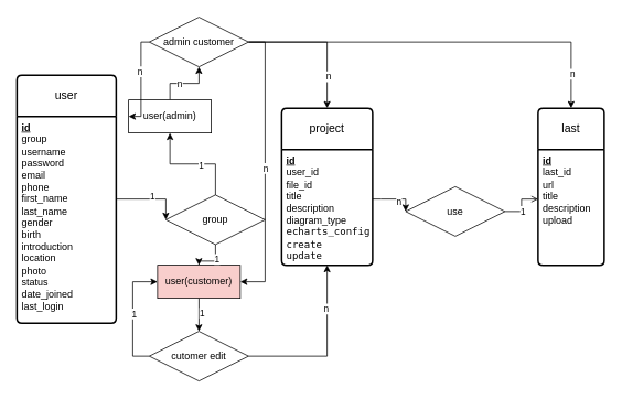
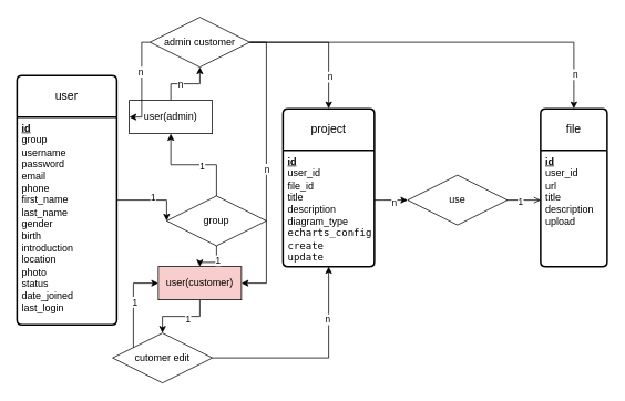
  <mxCell id="0" />
  <mxCell id="1" parent="0" />
  <mxCell id="2" value="user" style="swimlane;childLayout=stackLayout;horizontal=1;startSize=50;horizontalStack=0;rounded=1;fontSize=14;fontStyle=0;strokeWidth=2;resizeParent=0;resizeLast=1;shadow=0;dashed=0;align=center;arcSize=4;whiteSpace=wrap;html=1;" parent="1" vertex="1"><mxGeometry x="20" y="90" width="120" height="300" as="geometry" /></mxCell>
  <mxCell id="3" value="&lt;span style=&quot;font-weight: 700; text-wrap-mode: wrap; text-decoration-line: underline;&quot;&gt;id&lt;/span&gt;&lt;div&gt;&lt;div&gt;&lt;div&gt;&lt;div&gt;&lt;span style=&quot;text-wrap-mode: wrap;&quot;&gt;group&lt;/span&gt;&lt;/div&gt;&lt;/div&gt;&lt;div&gt;&lt;span style=&quot;text-wrap-mode: wrap;&quot;&gt;username&lt;/span&gt;&lt;/div&gt;&lt;div&gt;&lt;span style=&quot;text-wrap-mode: wrap;&quot;&gt;password&lt;/span&gt;&lt;span style=&quot;text-wrap-mode: wrap;&quot;&gt;&lt;/span&gt;&lt;/div&gt;&lt;div&gt;&lt;span style=&quot;text-wrap-mode: wrap;&quot;&gt;email&lt;/span&gt;&lt;span style=&quot;text-wrap-mode: wrap;&quot;&gt;&lt;/span&gt;&lt;/div&gt;&lt;div&gt;&lt;span style=&quot;text-wrap-mode: wrap;&quot;&gt;phone&lt;/span&gt;&lt;span style=&quot;text-wrap-mode: wrap;&quot;&gt;&lt;/span&gt;&lt;/div&gt;&lt;div&gt;&lt;span style=&quot;text-wrap-mode: wrap;&quot;&gt;first_name&lt;/span&gt;&lt;span style=&quot;text-wrap-mode: wrap;&quot;&gt;&lt;/span&gt;&lt;/div&gt;&lt;div&gt;&lt;span style=&quot;text-wrap-mode: wrap;&quot;&gt;last_name&lt;/span&gt;&lt;/div&gt;&lt;div&gt;&lt;span style=&quot;text-wrap-mode: wrap;&quot;&gt;gender&lt;/span&gt;&lt;/div&gt;&lt;div&gt;&lt;span style=&quot;text-wrap-mode: wrap;&quot;&gt;birth&lt;/span&gt;&lt;/div&gt;&lt;div&gt;&lt;span style=&quot;text-wrap-mode: wrap;&quot;&gt;introduction&lt;/span&gt;&lt;/div&gt;&lt;div&gt;&lt;span style=&quot;text-wrap-mode: wrap;&quot;&gt;location&lt;/span&gt;&lt;/div&gt;&lt;div&gt;&lt;span style=&quot;text-wrap-mode: wrap;&quot;&gt;photo&lt;/span&gt;&lt;span style=&quot;text-wrap-mode: wrap;&quot;&gt;&lt;/span&gt;&lt;/div&gt;&lt;div&gt;&lt;span style=&quot;text-wrap-mode: wrap;&quot;&gt;status&lt;/span&gt;&lt;/div&gt;&lt;div&gt;&lt;span style=&quot;background-color: transparent; color: light-dark(rgb(0, 0, 0), rgb(255, 255, 255));&quot;&gt;date_joined&lt;/span&gt;&lt;/div&gt;&lt;div&gt;last_login&amp;nbsp;&lt;/div&gt;&lt;div&gt;&amp;nbsp;&lt;span style=&quot;text-wrap-mode: wrap;&quot;&gt;&lt;/span&gt;&lt;/div&gt;&lt;/div&gt;&lt;/div&gt;" style="align=left;strokeColor=none;fillColor=none;spacingLeft=4;fontSize=12;verticalAlign=top;resizable=0;rotatable=0;part=1;html=1;" parent="2" vertex="1"><mxGeometry y="50" width="120" height="250" as="geometry" /></mxCell>
  <mxCell id="4" value="project" style="swimlane;childLayout=stackLayout;horizontal=1;startSize=50;horizontalStack=0;rounded=1;fontSize=14;fontStyle=0;strokeWidth=2;resizeParent=0;resizeLast=1;shadow=0;dashed=0;align=center;arcSize=4;whiteSpace=wrap;html=1;" vertex="1" parent="1"><mxGeometry x="340" y="130" width="110" height="190" as="geometry" /></mxCell>
  <mxCell id="5" value="&lt;span style=&quot;text-wrap-mode: wrap; text-decoration-line: underline; font-weight: 700;&quot;&gt;id&lt;/span&gt;&lt;div&gt;user_id&lt;/div&gt;&lt;div&gt;file_id&lt;/div&gt;&lt;div&gt;title&lt;/div&gt;&lt;div&gt;description&lt;/div&gt;&lt;div&gt;diagram_type&lt;/div&gt;&lt;div&gt;&lt;code&gt;echarts_config&lt;/code&gt;&lt;/div&gt;&lt;div&gt;&lt;code&gt;create&lt;/code&gt;&lt;/div&gt;&lt;div&gt;&lt;code&gt;update&lt;/code&gt;&lt;/div&gt;" style="align=left;strokeColor=none;fillColor=none;spacingLeft=4;fontSize=12;verticalAlign=top;resizable=0;rotatable=0;part=1;html=1;" vertex="1" parent="4"><mxGeometry y="50" width="110" height="140" as="geometry" /></mxCell>
- <mxCell id="6" value="last" style="swimlane;childLayout=stackLayout;horizontal=1;startSize=50;horizontalStack=0;rounded=1;fontSize=14;fontStyle=0;strokeWidth=2;resizeParent=0;resizeLast=1;shadow=0;dashed=0;align=center;arcSize=4;whiteSpace=wrap;html=1;" vertex="1" parent="1"><mxGeometry x="650" y="130" width="80" height="190" as="geometry" /></mxCell>
- <mxCell id="7" value="&lt;span style=&quot;text-wrap-mode: wrap; text-decoration-line: underline; font-weight: 700;&quot;&gt;id&lt;/span&gt;&lt;div&gt;last_id&lt;/div&gt;&lt;div&gt;&lt;span style=&quot;background-color: transparent; color: light-dark(rgb(0, 0, 0), rgb(255, 255, 255));&quot;&gt;url&lt;/span&gt;&lt;/div&gt;&lt;div&gt;&lt;span style=&quot;background-color: transparent; color: light-dark(rgb(0, 0, 0), rgb(255, 255, 255));&quot;&gt;title&lt;/span&gt;&lt;/div&gt;&lt;div&gt;description&lt;/div&gt;&lt;div&gt;&lt;span style=&quot;background-color: transparent; color: light-dark(rgb(0, 0, 0), rgb(255, 255, 255));&quot;&gt;upload&lt;/span&gt;&lt;/div&gt;&lt;div&gt;&lt;br&gt;&lt;/div&gt;" style="align=left;strokeColor=none;fillColor=none;spacingLeft=4;fontSize=12;verticalAlign=top;resizable=0;rotatable=0;part=1;html=1;" vertex="1" parent="6"><mxGeometry y="50" width="80" height="140" as="geometry" /></mxCell>
- <mxCell id="8" value="use" style="shape=rhombus;perimeter=rhombusPerimeter;whiteSpace=wrap;html=1;align=center;" vertex="1" parent="1"><mxGeometry x="490" y="225" width="120" height="60" as="geometry" /></mxCell>
+ <mxCell id="6" value="file" style="swimlane;childLayout=stackLayout;horizontal=1;startSize=50;horizontalStack=0;rounded=1;fontSize=14;fontStyle=0;strokeWidth=2;resizeParent=0;resizeLast=1;shadow=0;dashed=0;align=center;arcSize=4;whiteSpace=wrap;html=1;" vertex="1" parent="1"><mxGeometry x="650" y="130" width="80" height="190" as="geometry" /></mxCell>
+ <mxCell id="7" value="&lt;span style=&quot;text-wrap-mode: wrap; text-decoration-line: underline; font-weight: 700;&quot;&gt;id&lt;/span&gt;&lt;div&gt;user_id&lt;/div&gt;&lt;div&gt;&lt;span style=&quot;background-color: transparent; color: light-dark(rgb(0, 0, 0), rgb(255, 255, 255));&quot;&gt;url&lt;/span&gt;&lt;/div&gt;&lt;div&gt;&lt;span style=&quot;background-color: transparent; color: light-dark(rgb(0, 0, 0), rgb(255, 255, 255));&quot;&gt;title&lt;/span&gt;&lt;/div&gt;&lt;div&gt;description&lt;/div&gt;&lt;div&gt;&lt;span style=&quot;background-color: transparent; color: light-dark(rgb(0, 0, 0), rgb(255, 255, 255));&quot;&gt;upload&lt;/span&gt;&lt;/div&gt;&lt;div&gt;&lt;br&gt;&lt;/div&gt;" style="align=left;strokeColor=none;fillColor=none;spacingLeft=4;fontSize=12;verticalAlign=top;resizable=0;rotatable=0;part=1;html=1;" vertex="1" parent="6"><mxGeometry y="50" width="80" height="140" as="geometry" /></mxCell>
+ <mxCell id="8" value="use" style="shape=rhombus;perimeter=rhombusPerimeter;whiteSpace=wrap;html=1;align=center;" vertex="1" parent="1"><mxGeometry x="490" y="210" width="120" height="60" as="geometry" /></mxCell>
  <mxCell id="9" style="edgeStyle=orthogonalEdgeStyle;rounded=0;orthogonalLoop=1;jettySize=auto;html=1;entryX=0.5;entryY=1;entryDx=0;entryDy=0;" edge="1" parent="1" source="13" target="5"><mxGeometry relative="1" as="geometry" /></mxCell>
  <mxCell id="10" value="n" style="edgeLabel;html=1;align=center;verticalAlign=middle;resizable=0;points=[];" vertex="1" connectable="0" parent="9"><mxGeometry x="0.493" y="2" relative="1" as="geometry"><mxPoint as="offset" /></mxGeometry></mxCell>
  <mxCell id="11" style="edgeStyle=orthogonalEdgeStyle;rounded=0;orthogonalLoop=1;jettySize=auto;html=1;entryX=0;entryY=0.5;entryDx=0;entryDy=0;" edge="1" parent="1" source="13" target="19"><mxGeometry relative="1" as="geometry"><Array as="points"><mxPoint x="160" y="430" /><mxPoint x="160" y="340" /></Array></mxGeometry></mxCell>
  <mxCell id="12" value="1" style="edgeLabel;html=1;align=center;verticalAlign=middle;resizable=0;points=[];" vertex="1" connectable="0" parent="11"><mxGeometry x="0.024" y="-1" relative="1" as="geometry"><mxPoint as="offset" /></mxGeometry></mxCell>
- <mxCell id="13" value="cutomer edit" style="shape=rhombus;perimeter=rhombusPerimeter;whiteSpace=wrap;html=1;align=center;" vertex="1" parent="1"><mxGeometry x="180" y="400" width="120" height="60" as="geometry" /></mxCell>
+ <mxCell id="13" value="cutomer edit" style="shape=rhombus;perimeter=rhombusPerimeter;whiteSpace=wrap;html=1;align=center;" vertex="1" parent="1"><mxGeometry x="135" y="400" width="120" height="60" as="geometry" /></mxCell>
  <mxCell id="14" style="edgeStyle=orthogonalEdgeStyle;rounded=0;orthogonalLoop=1;jettySize=auto;html=1;entryX=0.5;entryY=1;entryDx=0;entryDy=0;" edge="1" parent="1" source="16" target="28"><mxGeometry relative="1" as="geometry" /></mxCell>
  <mxCell id="15" value="n" style="edgeLabel;html=1;align=center;verticalAlign=middle;resizable=0;points=[];" vertex="1" connectable="0" parent="14"><mxGeometry x="-0.167" relative="1" as="geometry"><mxPoint as="offset" /></mxGeometry></mxCell>
  <mxCell id="16" value="user(admin)" style="whiteSpace=wrap;html=1;align=center;" vertex="1" parent="1"><mxGeometry x="155" y="120" width="100" height="40" as="geometry" /></mxCell>
  <mxCell id="17" style="edgeStyle=orthogonalEdgeStyle;rounded=0;orthogonalLoop=1;jettySize=auto;html=1;entryX=0.5;entryY=0;entryDx=0;entryDy=0;" edge="1" parent="1" source="19" target="13"><mxGeometry relative="1" as="geometry" /></mxCell>
  <mxCell id="18" value="1" style="edgeLabel;html=1;align=center;verticalAlign=middle;resizable=0;points=[];" vertex="1" connectable="0" parent="17"><mxGeometry x="-0.167" y="3" relative="1" as="geometry"><mxPoint as="offset" /></mxGeometry></mxCell>
  <mxCell id="19" value="user(customer)" style="whiteSpace=wrap;html=1;align=center;fillColor=#f8cecc;" vertex="1" parent="1"><mxGeometry x="190" y="320" width="100" height="40" as="geometry" /></mxCell>
  <mxCell id="20" style="edgeStyle=orthogonalEdgeStyle;rounded=0;orthogonalLoop=1;jettySize=auto;html=1;entryX=0.5;entryY=0;entryDx=0;entryDy=0;" edge="1" parent="1" source="28" target="4"><mxGeometry relative="1" as="geometry" /></mxCell>
  <mxCell id="21" value="n" style="edgeLabel;html=1;align=center;verticalAlign=middle;resizable=0;points=[];" vertex="1" connectable="0" parent="20"><mxGeometry x="0.55" y="1" relative="1" as="geometry"><mxPoint as="offset" /></mxGeometry></mxCell>
  <mxCell id="22" style="edgeStyle=orthogonalEdgeStyle;rounded=0;orthogonalLoop=1;jettySize=auto;html=1;entryX=0.5;entryY=0;entryDx=0;entryDy=0;" edge="1" parent="1" source="28" target="6"><mxGeometry relative="1" as="geometry" /></mxCell>
  <mxCell id="23" value="n" style="edgeLabel;html=1;align=center;verticalAlign=middle;resizable=0;points=[];" vertex="1" connectable="0" parent="22"><mxGeometry x="0.821" y="1" relative="1" as="geometry"><mxPoint as="offset" /></mxGeometry></mxCell>
  <mxCell id="24" style="edgeStyle=orthogonalEdgeStyle;rounded=0;orthogonalLoop=1;jettySize=auto;html=1;entryX=0;entryY=0.5;entryDx=0;entryDy=0;" edge="1" parent="1" source="28" target="16"><mxGeometry relative="1" as="geometry"><Array as="points"><mxPoint x="170" y="50" /><mxPoint x="170" y="140" /></Array></mxGeometry></mxCell>
  <mxCell id="25" value="n" style="edgeLabel;html=1;align=center;verticalAlign=middle;resizable=0;points=[];" vertex="1" connectable="0" parent="24"><mxGeometry x="-0.222" y="-2" relative="1" as="geometry"><mxPoint as="offset" /></mxGeometry></mxCell>
  <mxCell id="26" style="edgeStyle=orthogonalEdgeStyle;rounded=0;orthogonalLoop=1;jettySize=auto;html=1;entryX=1;entryY=0.5;entryDx=0;entryDy=0;" edge="1" parent="1" source="28" target="19"><mxGeometry relative="1" as="geometry"><Array as="points"><mxPoint x="320" y="50" /><mxPoint x="320" y="340" /></Array></mxGeometry></mxCell>
  <mxCell id="27" value="n" style="edgeLabel;html=1;align=center;verticalAlign=middle;resizable=0;points=[];" vertex="1" connectable="0" parent="26"><mxGeometry x="0.01" relative="1" as="geometry"><mxPoint as="offset" /></mxGeometry></mxCell>
  <mxCell id="28" value="admin customer" style="shape=rhombus;perimeter=rhombusPerimeter;whiteSpace=wrap;html=1;align=center;" vertex="1" parent="1"><mxGeometry x="180" y="20" width="120" height="60" as="geometry" /></mxCell>
  <mxCell id="29" style="edgeStyle=orthogonalEdgeStyle;rounded=0;orthogonalLoop=1;jettySize=auto;html=1;entryX=0.5;entryY=1;entryDx=0;entryDy=0;" edge="1" parent="1" source="33" target="16"><mxGeometry relative="1" as="geometry" /></mxCell>
  <mxCell id="30" value="1" style="edgeLabel;html=1;align=center;verticalAlign=middle;resizable=0;points=[];" vertex="1" connectable="0" parent="29"><mxGeometry x="-0.16" y="1" relative="1" as="geometry"><mxPoint as="offset" /></mxGeometry></mxCell>
  <mxCell id="31" style="edgeStyle=orthogonalEdgeStyle;rounded=0;orthogonalLoop=1;jettySize=auto;html=1;entryX=0.5;entryY=0;entryDx=0;entryDy=0;" edge="1" parent="1" source="33" target="19"><mxGeometry relative="1" as="geometry" /></mxCell>
  <mxCell id="32" value="1" style="edgeLabel;html=1;align=center;verticalAlign=middle;resizable=0;points=[];" vertex="1" connectable="0" parent="31"><mxGeometry x="-0.24" y="1" relative="1" as="geometry"><mxPoint as="offset" /></mxGeometry></mxCell>
  <mxCell id="33" value="group" style="shape=rhombus;perimeter=rhombusPerimeter;whiteSpace=wrap;html=1;align=center;" vertex="1" parent="1"><mxGeometry x="200" y="235" width="120" height="60" as="geometry" /></mxCell>
  <mxCell id="34" style="edgeStyle=orthogonalEdgeStyle;rounded=0;orthogonalLoop=1;jettySize=auto;html=1;entryX=0;entryY=0.5;entryDx=0;entryDy=0;" edge="1" parent="1" source="3" target="33"><mxGeometry relative="1" as="geometry"><Array as="points"><mxPoint x="140" y="240" /><mxPoint x="140" y="240" /></Array></mxGeometry></mxCell>
  <mxCell id="35" value="1" style="edgeLabel;html=1;align=center;verticalAlign=middle;resizable=0;points=[];" vertex="1" connectable="0" parent="34"><mxGeometry y="4" relative="1" as="geometry"><mxPoint as="offset" /></mxGeometry></mxCell>
  <mxCell id="36" style="edgeStyle=orthogonalEdgeStyle;rounded=0;orthogonalLoop=1;jettySize=auto;html=1;entryX=0;entryY=0.5;entryDx=0;entryDy=0;" edge="1" parent="1" source="5" target="8"><mxGeometry relative="1" as="geometry"><Array as="points"><mxPoint x="460" y="240" /><mxPoint x="460" y="240" /></Array></mxGeometry></mxCell>
  <mxCell id="37" value="n" style="edgeLabel;html=1;align=center;verticalAlign=middle;resizable=0;points=[];" vertex="1" connectable="0" parent="36"><mxGeometry x="0.133" y="-2" relative="1" as="geometry"><mxPoint as="offset" /></mxGeometry></mxCell>
  <mxCell id="38" style="edgeStyle=orthogonalEdgeStyle;rounded=0;orthogonalLoop=1;jettySize=auto;html=1;entryX=0;entryY=0.429;entryDx=0;entryDy=0;entryPerimeter=0;endArrow=open;" edge="1" parent="1" source="8" target="7"><mxGeometry relative="1" as="geometry" /></mxCell>
  <mxCell id="39" value="1" style="edgeLabel;html=1;align=center;verticalAlign=middle;resizable=0;points=[];" vertex="1" connectable="0" parent="38"><mxGeometry x="-0.252" y="-1" relative="1" as="geometry"><mxPoint as="offset" /></mxGeometry></mxCell>
